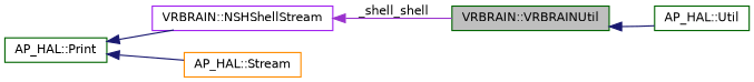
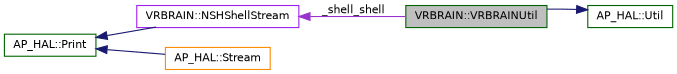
  digraph {
    rankdir=LR
    node [color=darkgreen fillcolor=white fontname=Helvetica fontsize=10 shape=record style=filled]
    edge [color=midnightblue dir=back fontname=Helvetica fontsize=10 labelfontname=Helvetica labelfontsize=10 style=solid]
    n1 [fillcolor=grey75 fontcolor=black height=0.2 label="VRBRAIN::VRBRAINUtil" width=0.4]
    n2 [height=0.2 label="AP_HAL::Util" width=0.4]
    n3 [color=purple height=0.2 label="VRBRAIN::NSHShellStream" width=0.4]
    n4 [color=darkorange height=0.2 label="AP_HAL::Stream" width=0.4]
    n5 [height=0.2 label="AP_HAL::Print" width=0.4]
-   n1 -> n2
+   n2 -> n1
    n3 -> n1 [color=darkorchid3 label=" _shell_shell"]
    n5 -> n3
    n5 -> n4
  }
